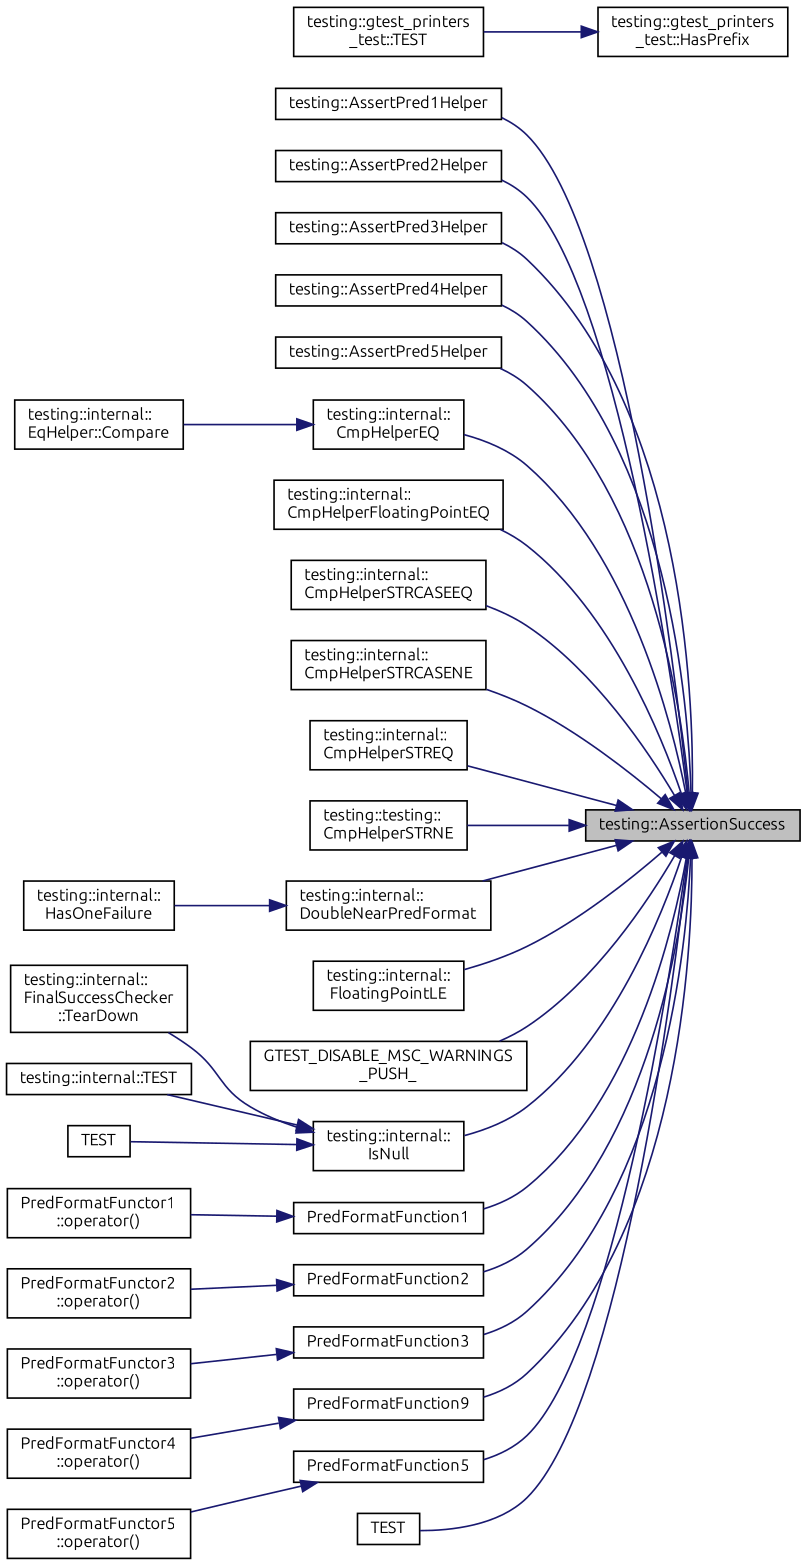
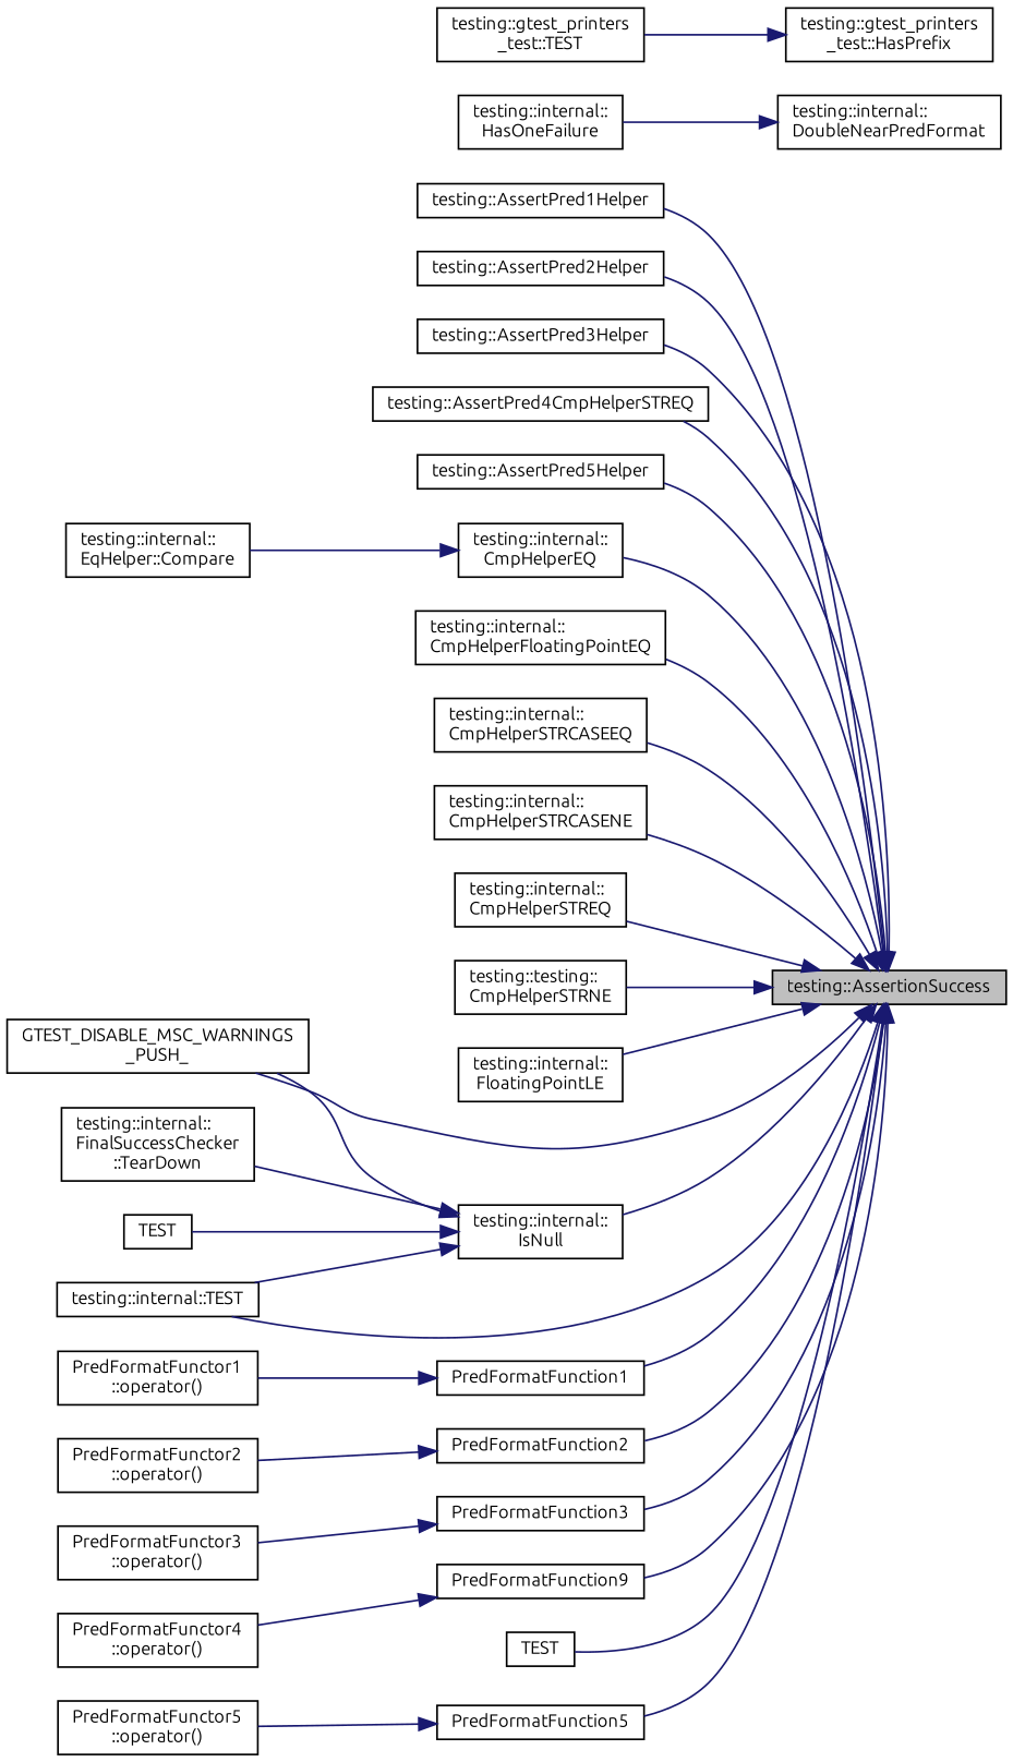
  digraph {
    fontname=Ubuntu
    rankdir=RL
    node [color=black fontname=Ubuntu fontsize=10 shape=record]
    edge [color=midnightblue dir=back fontname=Ubuntu fontsize=10 labelfontname=Helvetica labelfontsize=10 style=solid]
    n1 [fillcolor=grey75 fontcolor=black height=0.2 label="testing::AssertionSuccess" style=filled width=0.4]
    n2 [height=0.2 label="testing::AssertPred1Helper" width=0.4]
    n3 [height=0.2 label="testing::AssertPred2Helper" width=0.4]
    n4 [height=0.2 label="testing::AssertPred3Helper" width=0.4]
-   n5 [height=0.2 label="testing::AssertPred4Helper" width=0.4]
+   n5 [height=0.2 label="testing::AssertPred4CmpHelperSTREQ" width=0.4]
    n6 [height=0.2 label="testing::AssertPred5Helper" width=0.4]
    n7 [height=0.2 label="testing::internal::\lCmpHelperEQ" width=0.4]
    n8 [height=0.2 label="testing::internal::\lCmpHelperFloatingPointEQ" width=0.4]
    n9 [height=0.2 label="testing::internal::\lCmpHelperSTRCASEEQ" width=0.4]
    n10 [height=0.2 label="testing::internal::\lCmpHelperSTRCASENE" width=0.4]
    n11 [height=0.2 label="testing::internal::\lCmpHelperSTREQ" width=0.4]
    n12 [height=0.2 label="testing::testing::\lCmpHelperSTRNE" width=0.4]
    n13 [height=0.2 label="testing::internal::\lDoubleNearPredFormat" width=0.4]
    n14 [height=0.2 label="testing::internal::\lFloatingPointLE" width=0.4]
    n15 [height=0.2 label="GTEST_DISABLE_MSC_WARNINGS\l_PUSH_" width=0.4]
    n16 [height=0.2 label="testing::internal::\lIsNull" width=0.4]
    n17 [height=0.2 label=PredFormatFunction1 width=0.4]
    n18 [height=0.2 label=PredFormatFunction2 width=0.4]
    n19 [height=0.2 label=PredFormatFunction3 width=0.4]
    n20 [height=0.2 label=PredFormatFunction9 width=0.4]
    n21 [height=0.2 label=PredFormatFunction5 width=0.4]
    n22 [height=0.2 label=TEST width=0.4]
    n23 [height=0.2 label="testing::internal::\lEqHelper::Compare" width=0.4]
    n24 [height=0.2 label="testing::internal::\lHasOneFailure" width=0.4]
    n25 [height=0.2 label="testing::gtest_printers\l_test::HasPrefix" width=0.4]
    n26 [height=0.2 label="testing::gtest_printers\l_test::TEST" width=0.4]
    n27 [height=0.2 label="testing::internal::\lFinalSuccessChecker\l::TearDown" width=0.4]
    n28 [height=0.2 label="testing::internal::TEST" width=0.4]
    n29 [height=0.2 label=TEST width=0.4]
    n30 [height=0.2 label="PredFormatFunctor1\l::operator()" width=0.4]
    n31 [height=0.2 label="PredFormatFunctor2\l::operator()" width=0.4]
    n32 [height=0.2 label="PredFormatFunctor3\l::operator()" width=0.4]
    n33 [height=0.2 label="PredFormatFunctor4\l::operator()" width=0.4]
    n34 [height=0.2 label="PredFormatFunctor5\l::operator()" width=0.4]
    n1 -> n2
    n1 -> n3
    n1 -> n4
    n1 -> n5
    n1 -> n6
    n1 -> n7
    n1 -> n8
    n1 -> n9
    n1 -> n10
    n1 -> n11
    n1 -> n12
-   n1 -> n13
+   n1 -> n28
    n1 -> n14
    n1 -> n15
    n1 -> n16
    n1 -> n17
    n1 -> n18
    n1 -> n19
    n1 -> n20
    n1 -> n21
    n1 -> n22
    n7 -> n23
    n13 -> n24
+   n16 -> n15
    n16 -> n27
    n16 -> n28
    n16 -> n29
    n17 -> n30
    n18 -> n31
    n19 -> n32
    n20 -> n33
    n21 -> n34
    n25 -> n26
  }
